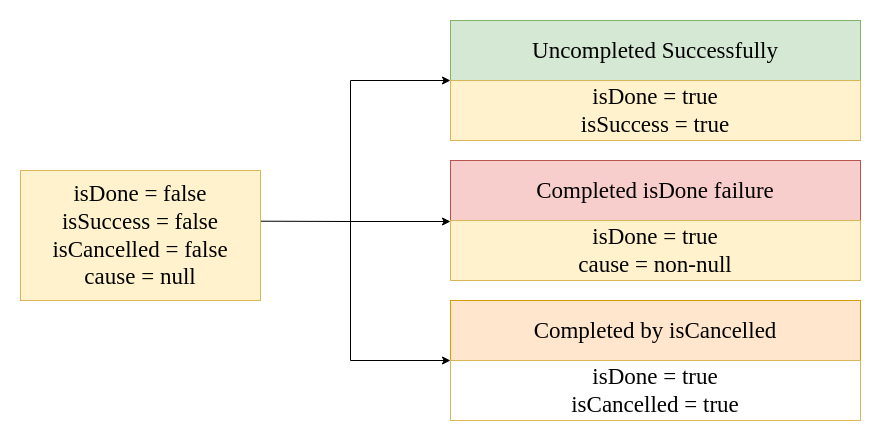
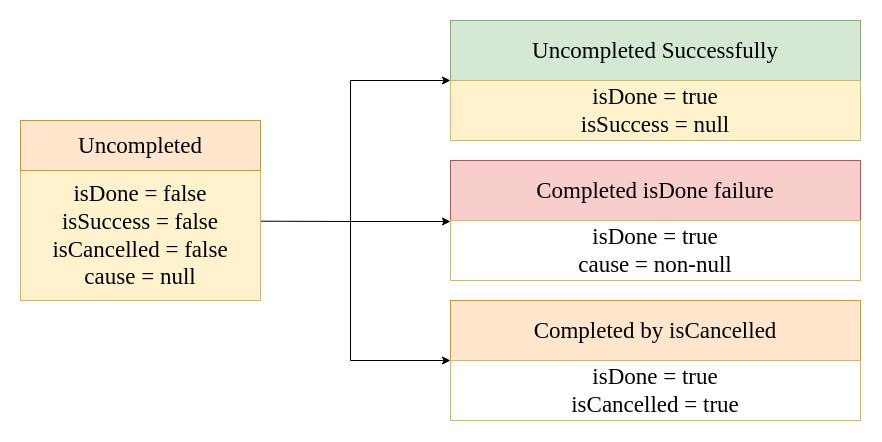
  <mxCell id="0" />
  <mxCell id="1" parent="0" />
  <mxCell id="2" value="" style="endArrow=none;html=1;fontFamily=Comic Sans MS;fontSize=23;entryX=1;entryY=0.39;entryDx=0;entryDy=0;entryPerimeter=0;" edge="1" parent="1" target="4"><mxGeometry width="50" height="50" relative="1" as="geometry"><mxPoint x="350" y="221" as="sourcePoint" /><mxPoint x="310" y="350" as="targetPoint" /></mxGeometry></mxCell>
  <mxCell id="3" value="" style="group" vertex="1" connectable="0" parent="1"><mxGeometry x="20" y="120" width="240" height="180" as="geometry" /></mxCell>
  <mxCell id="4" value="isDone = false&lt;br style=&quot;font-size: 23px;&quot;&gt;isSuccess = false&lt;br style=&quot;font-size: 23px;&quot;&gt;isCancelled = false&lt;br style=&quot;font-size: 23px;&quot;&gt;cause = null" style="rounded=0;whiteSpace=wrap;html=1;fontSize=23;fontFamily=Comic Sans MS;fillColor=#fff2cc;strokeColor=#d6b656;" vertex="1" parent="3"><mxGeometry y="50" width="240" height="130" as="geometry" /></mxCell>
+ <mxCell id="5" value="Uncompleted" style="rounded=0;whiteSpace=wrap;html=1;fontFamily=Comic Sans MS;fontSize=23;fillColor=#ffe6cc;strokeColor=#d79b00;" vertex="1" parent="3"><mxGeometry width="240" height="50" as="geometry" /></mxCell>
  <mxCell id="6" value="" style="group" vertex="1" connectable="0" parent="1"><mxGeometry x="450" y="160" width="410" height="120" as="geometry" /></mxCell>
  <mxCell id="7" value="Completed isDone failure" style="rounded=0;whiteSpace=wrap;html=1;fontFamily=Comic Sans MS;fontSize=23;fillColor=#f8cecc;strokeColor=#b85450;" vertex="1" parent="6"><mxGeometry width="410" height="60" as="geometry" /></mxCell>
- <mxCell id="8" value="isDone = true&lt;br&gt;cause = non-null" style="rounded=0;whiteSpace=wrap;html=1;fontFamily=Comic Sans MS;fontSize=23;fillColor=#fff2cc;strokeColor=#d6b656;" vertex="1" parent="6"><mxGeometry y="60" width="410" height="60" as="geometry" /></mxCell>
+ <mxCell id="8" value="isDone = true&lt;br&gt;cause = non-null" style="rounded=0;whiteSpace=wrap;html=1;fontFamily=Comic Sans MS;fontSize=23;fillColor=#ffffff;strokeColor=#d6b656;" vertex="1" parent="6"><mxGeometry y="60" width="410" height="60" as="geometry" /></mxCell>
  <mxCell id="9" value="" style="group" vertex="1" connectable="0" parent="1"><mxGeometry x="450" y="300" width="410" height="120" as="geometry" /></mxCell>
  <mxCell id="10" value="Completed by isCancelled" style="rounded=0;whiteSpace=wrap;html=1;fontFamily=Comic Sans MS;fontSize=23;fillColor=#ffe6cc;strokeColor=#d79b00;" vertex="1" parent="9"><mxGeometry width="410" height="60" as="geometry" /></mxCell>
  <mxCell id="11" value="isDone = true&lt;br&gt;isCancelled = true" style="rounded=0;whiteSpace=wrap;html=1;fontFamily=Comic Sans MS;fontSize=23;fillColor=#ffffff;strokeColor=#d6b656;" vertex="1" parent="9"><mxGeometry y="60" width="410" height="60" as="geometry" /></mxCell>
  <mxCell id="12" value="" style="endArrow=none;html=1;fontFamily=Comic Sans MS;fontSize=23;" edge="1" parent="1"><mxGeometry width="50" height="50" relative="1" as="geometry"><mxPoint x="350" y="360" as="sourcePoint" /><mxPoint x="350" y="80" as="targetPoint" /></mxGeometry></mxCell>
  <mxCell id="13" value="" style="endArrow=classic;html=1;fontFamily=Comic Sans MS;fontSize=23;" edge="1" parent="1"><mxGeometry width="50" height="50" relative="1" as="geometry"><mxPoint x="350" y="360" as="sourcePoint" /><mxPoint x="450" y="360" as="targetPoint" /></mxGeometry></mxCell>
  <mxCell id="14" value="" style="endArrow=classic;html=1;fontFamily=Comic Sans MS;fontSize=23;entryX=0;entryY=0;entryDx=0;entryDy=0;" edge="1" parent="1"><mxGeometry width="50" height="50" relative="1" as="geometry"><mxPoint x="350" y="221" as="sourcePoint" /><mxPoint x="450" y="221" as="targetPoint" /></mxGeometry></mxCell>
  <mxCell id="15" value="" style="endArrow=classic;html=1;fontFamily=Comic Sans MS;fontSize=23;entryX=0;entryY=0;entryDx=0;entryDy=0;" edge="1" parent="1" target="18"><mxGeometry width="50" height="50" relative="1" as="geometry"><mxPoint x="350" y="80" as="sourcePoint" /><mxPoint x="410" y="80" as="targetPoint" /></mxGeometry></mxCell>
  <mxCell id="16" value="" style="group" vertex="1" connectable="0" parent="1"><mxGeometry x="450" y="20" width="410" height="120" as="geometry" /></mxCell>
  <mxCell id="17" value="Uncompleted Successfully" style="rounded=0;whiteSpace=wrap;html=1;fontFamily=Comic Sans MS;fontSize=23;fillColor=#d5e8d4;strokeColor=#82b366;" vertex="1" parent="16"><mxGeometry width="410" height="60" as="geometry" /></mxCell>
- <mxCell id="18" value="isDone = true&lt;br&gt;isSuccess = true" style="rounded=0;whiteSpace=wrap;html=1;fontFamily=Comic Sans MS;fontSize=23;fillColor=#fff2cc;strokeColor=#d6b656;" vertex="1" parent="16"><mxGeometry y="60" width="410" height="60" as="geometry" /></mxCell>
+ <mxCell id="18" value="isDone = true&lt;br&gt;isSuccess = null" style="rounded=0;whiteSpace=wrap;html=1;fontFamily=Comic Sans MS;fontSize=23;fillColor=#fff2cc;strokeColor=#d6b656;" vertex="1" parent="16"><mxGeometry y="60" width="410" height="60" as="geometry" /></mxCell>
